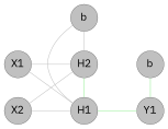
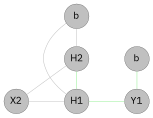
  graph {
    fontname="IBM Plex Sans"
    rankdir=LR
    node [fillcolor=grey fixedsize=true fontcolor=black fontname="IBM Plex Sans" fontsize=10 penwidth=0.2 shape=circle style=filled]
    edge [color=grey fontcolor=white fontname="IBM Plex Sans" fontsize=10 penwidth=0.5]
    H1 [height=0.35 width=0.35]
    H2 [height=0.35 width=0.35]
    n3 [height=0.35 label=b width=0.35]
    n4 [height=0.35 label=b width=0.35]
    Y1 [height=0.35 width=0.35]
-   X1 [height=0.35 width=0.35]
    X2 [height=0.35 width=0.35]
    subgraph sub_1 {
      rank=same
      H1
      H2
      n3
    }
    subgraph sub_2 {
      rank=same
      n4
      Y1
    }
    H1 -- Y1 [color=lightgreen]
    H2 -- H1 [color=lightgreen]
    n3 -- H1
    n3 -- H2
    n4 -- Y1 [color=lightgreen]
-   X1 -- H1
-   X1 -- H2
    X2 -- H1
    X2 -- H2
  }
